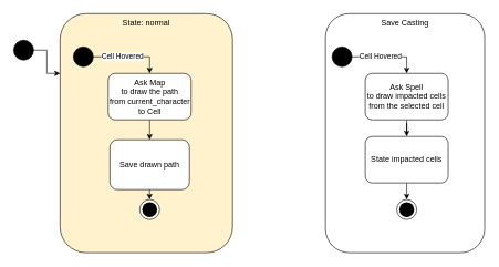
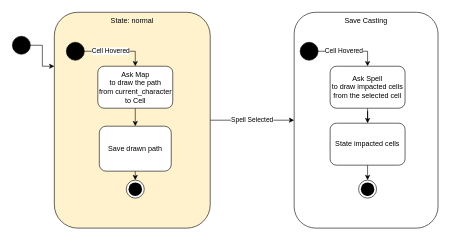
  <mxCell id="0" />
  <mxCell id="1" parent="0" />
+ <mxCell id="2" value="Spell Selected" style="edgeStyle=orthogonalEdgeStyle;rounded=0;orthogonalLoop=1;jettySize=auto;html=1;exitX=1;exitY=0.5;exitDx=0;exitDy=0;labelBackgroundColor=#ffffff;" edge="1" parent="1" source="3" target="4"><mxGeometry relative="1" as="geometry" /></mxCell>
  <mxCell id="3" value="State: normal" style="rounded=1;whiteSpace=wrap;html=1;fontSize=12;glass=0;strokeWidth=1;shadow=0;verticalAlign=top;horizontal=1;fillColor=#fff2cc;" parent="1" vertex="1"><mxGeometry x="90" y="20" width="260" height="360" as="geometry" /></mxCell>
  <mxCell id="4" value="Save Casting" style="rounded=1;whiteSpace=wrap;html=1;fontSize=12;glass=0;strokeWidth=1;shadow=0;verticalAlign=top;" vertex="1" parent="1"><mxGeometry x="490" y="20" width="240" height="360" as="geometry" /></mxCell>
  <mxCell id="5" style="edgeStyle=orthogonalEdgeStyle;rounded=0;orthogonalLoop=1;jettySize=auto;html=1;entryX=0;entryY=0.25;entryDx=0;entryDy=0;" edge="1" parent="1" source="6" target="3"><mxGeometry relative="1" as="geometry" /></mxCell>
  <mxCell id="6" value="" style="ellipse;whiteSpace=wrap;html=1;aspect=fixed;gradientColor=none;fillColor=#000000;" vertex="1" parent="1"><mxGeometry x="20" y="60" width="30" height="30" as="geometry" /></mxCell>
  <mxCell id="7" value="Cell Hovered" style="edgeStyle=orthogonalEdgeStyle;rounded=0;orthogonalLoop=1;jettySize=auto;html=1;entryX=0.5;entryY=0;entryDx=0;entryDy=0;spacing=2;" edge="1" parent="1" source="8" target="17"><mxGeometry x="-0.2" relative="1" as="geometry"><mxPoint x="225" y="110" as="targetPoint" /><mxPoint as="offset" /></mxGeometry></mxCell>
  <mxCell id="8" value="" style="ellipse;whiteSpace=wrap;html=1;aspect=fixed;gradientColor=none;fillColor=#000000;" vertex="1" parent="1"><mxGeometry x="110" y="70" width="30" height="30" as="geometry" /></mxCell>
  <mxCell id="9" value="Save drawn path" style="rounded=1;whiteSpace=wrap;html=1;fillColor=#FFFFFF;gradientColor=none;" vertex="1" parent="1"><mxGeometry x="165" y="210" width="120" height="75" as="geometry" /></mxCell>
  <mxCell id="10" style="edgeStyle=orthogonalEdgeStyle;rounded=0;orthogonalLoop=1;jettySize=auto;html=1;exitX=0.5;exitY=1;exitDx=0;exitDy=0;entryX=0.5;entryY=0;entryDx=0;entryDy=0;" edge="1" parent="1" source="9" target="12"><mxGeometry relative="1" as="geometry"><mxPoint x="225" y="330" as="targetPoint" /></mxGeometry></mxCell>
  <mxCell id="11" value="" style="group" vertex="1" connectable="0" parent="1"><mxGeometry x="210" y="300" width="30" height="30" as="geometry" /></mxCell>
  <mxCell id="12" value="" style="ellipse;whiteSpace=wrap;html=1;aspect=fixed;strokeColor=#000000;strokeWidth=1;fillColor=#FFFFFF;gradientColor=none;" vertex="1" parent="11"><mxGeometry width="30" height="30" as="geometry" /></mxCell>
  <mxCell id="13" value="" style="ellipse;whiteSpace=wrap;html=1;aspect=fixed;strokeColor=none;strokeWidth=1;fillColor=#000000;gradientColor=none;" vertex="1" parent="11"><mxGeometry x="3.75" y="3.75" width="22.5" height="22.5" as="geometry" /></mxCell>
  <mxCell id="14" value="Cell Hovered" style="edgeStyle=orthogonalEdgeStyle;rounded=0;orthogonalLoop=1;jettySize=auto;html=1;entryX=0.5;entryY=0;entryDx=0;entryDy=0;spacing=2;" edge="1" parent="1" source="15" target="19"><mxGeometry x="-0.2" relative="1" as="geometry"><mxPoint x="615" y="110" as="targetPoint" /><mxPoint as="offset" /></mxGeometry></mxCell>
  <mxCell id="15" value="" style="ellipse;whiteSpace=wrap;html=1;aspect=fixed;gradientColor=none;fillColor=#000000;" vertex="1" parent="1"><mxGeometry x="500" y="70" width="30" height="30" as="geometry" /></mxCell>
  <mxCell id="16" style="edgeStyle=orthogonalEdgeStyle;rounded=0;orthogonalLoop=1;jettySize=auto;html=1;exitX=0.5;exitY=1;exitDx=0;exitDy=0;entryX=0.5;entryY=0;entryDx=0;entryDy=0;labelBackgroundColor=#ffffff;" edge="1" parent="1" source="17" target="9"><mxGeometry relative="1" as="geometry" /></mxCell>
  <mxCell id="17" value="Ask Map &lt;br&gt;to draw the path &lt;br&gt;from current_character &lt;br&gt;to Cell" style="rounded=1;whiteSpace=wrap;html=1;fillColor=#FFFFFF;gradientColor=none;" vertex="1" parent="1"><mxGeometry x="162.5" y="110" width="125" height="70" as="geometry" /></mxCell>
  <mxCell id="18" value="" style="edgeStyle=orthogonalEdgeStyle;rounded=0;orthogonalLoop=1;jettySize=auto;html=1;labelBackgroundColor=#ffffff;" edge="1" parent="1" source="19" target="21"><mxGeometry relative="1" as="geometry" /></mxCell>
  <mxCell id="19" value="Ask Spell&lt;br&gt;to draw impacted cells&lt;br&gt;from the selected cell" style="rounded=1;whiteSpace=wrap;html=1;fillColor=#FFFFFF;gradientColor=none;" vertex="1" parent="1"><mxGeometry x="550" y="110" width="125" height="70" as="geometry" /></mxCell>
  <mxCell id="20" style="edgeStyle=orthogonalEdgeStyle;rounded=0;orthogonalLoop=1;jettySize=auto;html=1;exitX=0.5;exitY=1;exitDx=0;exitDy=0;entryX=0.5;entryY=0;entryDx=0;entryDy=0;labelBackgroundColor=#ffffff;" edge="1" parent="1" source="21" target="23"><mxGeometry relative="1" as="geometry" /></mxCell>
  <mxCell id="21" value="State impacted cells" style="rounded=1;whiteSpace=wrap;html=1;fillColor=#FFFFFF;gradientColor=none;" vertex="1" parent="1"><mxGeometry x="550" y="205" width="125" height="70" as="geometry" /></mxCell>
  <mxCell id="22" value="" style="group;fillColor=none;" vertex="1" connectable="0" parent="1"><mxGeometry x="597.5" y="300" width="30" height="30" as="geometry" /></mxCell>
  <mxCell id="23" value="" style="ellipse;whiteSpace=wrap;html=1;aspect=fixed;strokeColor=#000000;strokeWidth=1;fillColor=none;gradientColor=none;" vertex="1" parent="22"><mxGeometry width="30" height="30" as="geometry" /></mxCell>
  <mxCell id="24" value="" style="ellipse;whiteSpace=wrap;html=1;aspect=fixed;strokeColor=none;strokeWidth=1;fillColor=#000000;gradientColor=none;" vertex="1" parent="22"><mxGeometry x="3.75" y="3.75" width="22.5" height="22.5" as="geometry" /></mxCell>
